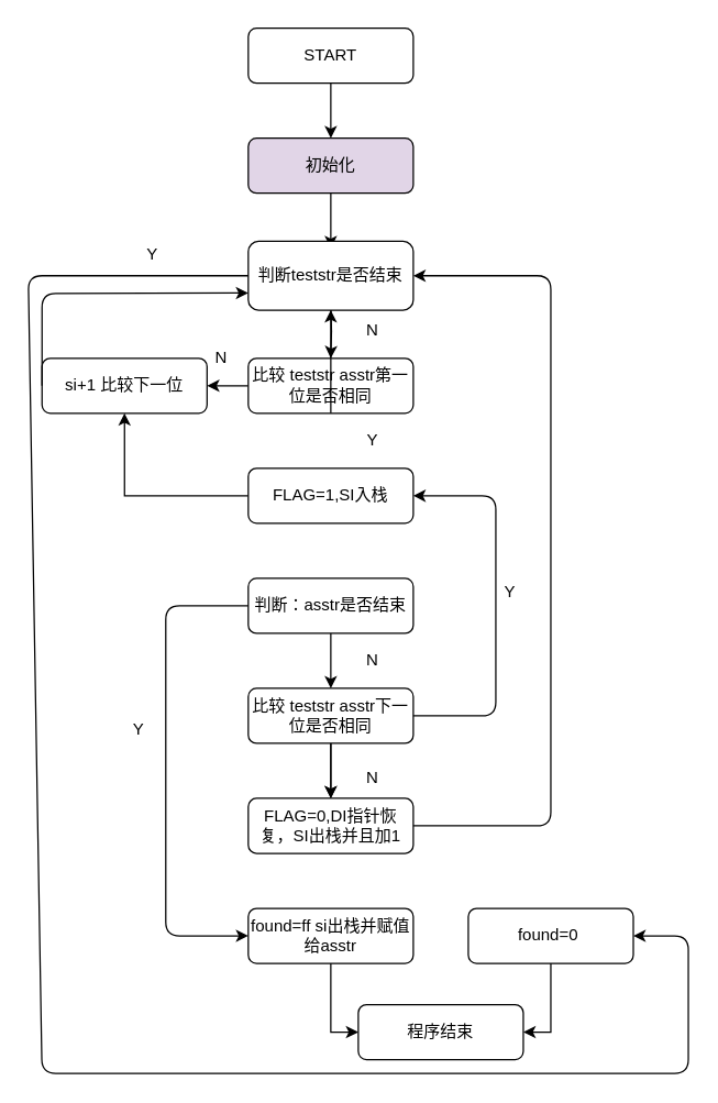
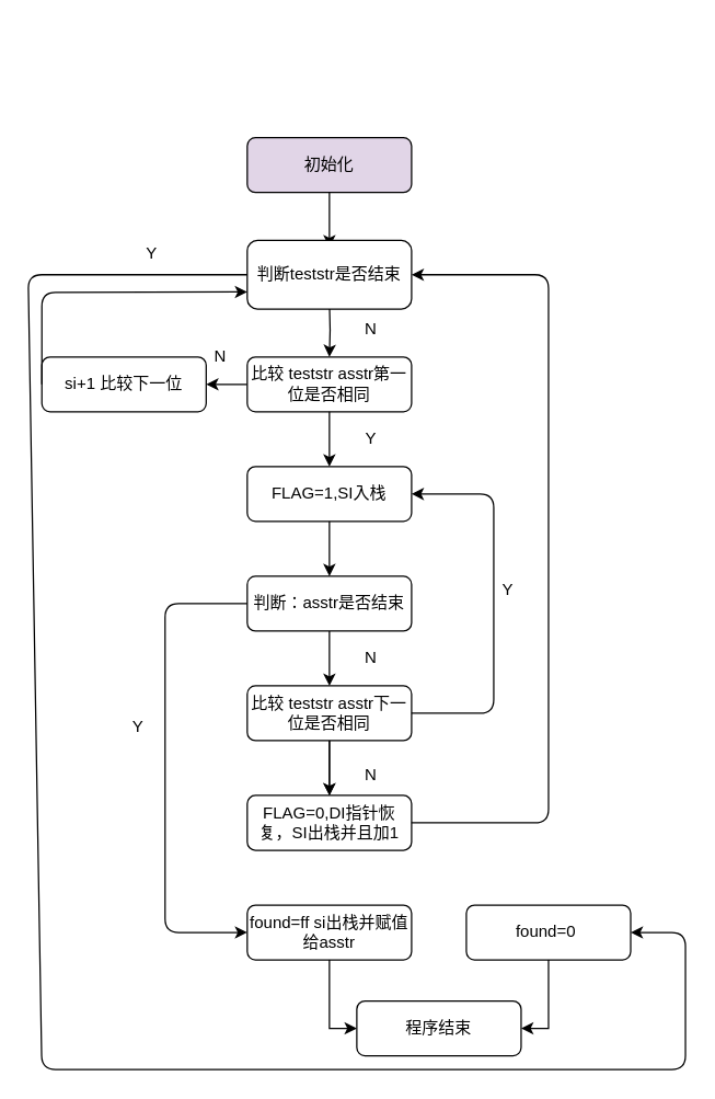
  <mxCell id="0" />
  <mxCell id="1" parent="0" />
- <mxCell id="2" value="" style="edgeStyle=orthogonalEdgeStyle;rounded=0;orthogonalLoop=1;jettySize=auto;html=1;" edge="1" parent="1" source="3" target="5"><mxGeometry relative="1" as="geometry" /></mxCell>
- <mxCell id="3" value="START" style="rounded=1;whiteSpace=wrap;html=1;" vertex="1" parent="1"><mxGeometry x="180" y="20" width="120" height="40" as="geometry" /></mxCell>
  <mxCell id="4" value="" style="edgeStyle=orthogonalEdgeStyle;rounded=0;orthogonalLoop=1;jettySize=auto;html=1;" edge="1" parent="1" source="5"><mxGeometry relative="1" as="geometry"><mxPoint x="240" y="180" as="targetPoint" /></mxGeometry></mxCell>
  <mxCell id="5" value="初始化" style="rounded=1;whiteSpace=wrap;html=1;fillColor=#e1d5e7;" vertex="1" parent="1"><mxGeometry x="180" y="100" width="120" height="40" as="geometry" /></mxCell>
  <mxCell id="6" value="" style="edgeStyle=orthogonalEdgeStyle;rounded=0;orthogonalLoop=1;jettySize=auto;html=1;" edge="1" parent="1"><mxGeometry relative="1" as="geometry"><mxPoint x="240" y="220" as="sourcePoint" /><mxPoint x="240" y="260" as="targetPoint" /></mxGeometry></mxCell>
  <mxCell id="7" value="Y" style="text;html=1;align=center;verticalAlign=middle;resizable=0;points=[];autosize=1;strokeColor=none;" vertex="1" parent="1"><mxGeometry x="260" y="310" width="20" height="20" as="geometry" /></mxCell>
  <mxCell id="8" value="判断teststr是否结束" style="whiteSpace=wrap;html=1;rounded=1;" vertex="1" parent="1"><mxGeometry x="180" y="175" width="120" height="50" as="geometry" /></mxCell>
  <mxCell id="9" value="N" style="text;html=1;align=center;verticalAlign=middle;resizable=0;points=[];autosize=1;strokeColor=none;" vertex="1" parent="1"><mxGeometry x="260" y="230" width="20" height="20" as="geometry" /></mxCell>
  <mxCell id="10" value="" style="edgeStyle=orthogonalEdgeStyle;rounded=0;orthogonalLoop=1;jettySize=auto;html=1;" edge="1" parent="1" source="11" target="34"><mxGeometry relative="1" as="geometry" /></mxCell>
  <mxCell id="11" value="比较 teststr asstr第一位是否相同" style="whiteSpace=wrap;html=1;rounded=1;" vertex="1" parent="1"><mxGeometry x="180" y="260" width="120" height="40" as="geometry" /></mxCell>
- <mxCell id="12" value="" style="edgeStyle=orthogonalEdgeStyle;rounded=0;orthogonalLoop=1;jettySize=auto;html=1;" edge="1" parent="1" source="13" target="34"><mxGeometry relative="1" as="geometry" /></mxCell>
+ <mxCell id="12" value="" style="edgeStyle=orthogonalEdgeStyle;rounded=0;orthogonalLoop=1;jettySize=auto;html=1;" edge="1" parent="1" source="13" target="15"><mxGeometry relative="1" as="geometry" /></mxCell>
  <mxCell id="13" value="FLAG=1,SI入栈" style="whiteSpace=wrap;html=1;rounded=1;" vertex="1" parent="1"><mxGeometry x="180" y="340" width="120" height="40" as="geometry" /></mxCell>
  <mxCell id="14" value="" style="edgeStyle=orthogonalEdgeStyle;rounded=0;orthogonalLoop=1;jettySize=auto;html=1;" edge="1" parent="1" source="15" target="18"><mxGeometry relative="1" as="geometry" /></mxCell>
  <mxCell id="15" value="判断：asstr是否结束" style="whiteSpace=wrap;html=1;rounded=1;" vertex="1" parent="1"><mxGeometry x="180" y="420" width="120" height="40" as="geometry" /></mxCell>
  <mxCell id="16" value="" style="edgeStyle=orthogonalEdgeStyle;rounded=0;orthogonalLoop=1;jettySize=auto;html=1;" edge="1" parent="1" source="18" target="20"><mxGeometry relative="1" as="geometry" /></mxCell>
  <mxCell id="17" style="edgeStyle=orthogonalEdgeStyle;rounded=0;orthogonalLoop=1;jettySize=auto;html=1;" edge="1" parent="1" source="18" target="20"><mxGeometry relative="1" as="geometry" /></mxCell>
  <mxCell id="18" value="&lt;span&gt;比较 teststr asstr下一位是否相同&lt;/span&gt;" style="whiteSpace=wrap;html=1;rounded=1;" vertex="1" parent="1"><mxGeometry x="180" y="500" width="120" height="40" as="geometry" /></mxCell>
  <mxCell id="19" value="N" style="text;html=1;align=center;verticalAlign=middle;resizable=0;points=[];autosize=1;strokeColor=none;" vertex="1" parent="1"><mxGeometry x="260" y="470" width="20" height="20" as="geometry" /></mxCell>
  <mxCell id="20" value="FLAG=0,DI指针恢复，SI出栈并且加1" style="whiteSpace=wrap;html=1;rounded=1;" vertex="1" parent="1"><mxGeometry x="180" y="580" width="120" height="40" as="geometry" /></mxCell>
  <mxCell id="21" value="N" style="text;html=1;align=center;verticalAlign=middle;resizable=0;points=[];autosize=1;strokeColor=none;" vertex="1" parent="1"><mxGeometry x="260" y="555" width="20" height="20" as="geometry" /></mxCell>
  <mxCell id="22" value="" style="endArrow=classic;html=1;exitX=1;exitY=0.5;exitDx=0;exitDy=0;entryX=1;entryY=0.5;entryDx=0;entryDy=0;" edge="1" parent="1" source="18" target="13"><mxGeometry width="50" height="50" relative="1" as="geometry"><mxPoint x="290" y="400" as="sourcePoint" /><mxPoint x="360" y="350" as="targetPoint" /><Array as="points"><mxPoint x="360" y="520" /><mxPoint x="360" y="360" /></Array></mxGeometry></mxCell>
  <mxCell id="23" value="Y" style="text;html=1;align=center;verticalAlign=middle;resizable=0;points=[];autosize=1;strokeColor=none;" vertex="1" parent="1"><mxGeometry x="360" y="420" width="20" height="20" as="geometry" /></mxCell>
- <mxCell id="24" value="" style="endArrow=classic;html=1;exitX=0.5;exitY=1;exitDx=0;exitDy=0;" edge="1" parent="1" source="11" target="8"><mxGeometry width="50" height="50" relative="1" as="geometry"><mxPoint x="290" y="440" as="sourcePoint" /><mxPoint x="340" y="390" as="targetPoint" /></mxGeometry></mxCell>
+ <mxCell id="24" value="" style="endArrow=classic;html=1;exitX=0.5;exitY=1;exitDx=0;exitDy=0;entryX=0.5;entryY=0;entryDx=0;entryDy=0;" edge="1" parent="1" source="11" target="13"><mxGeometry width="50" height="50" relative="1" as="geometry"><mxPoint x="290" y="440" as="sourcePoint" /><mxPoint x="340" y="390" as="targetPoint" /></mxGeometry></mxCell>
  <mxCell id="25" value="" style="edgeStyle=orthogonalEdgeStyle;rounded=0;orthogonalLoop=1;jettySize=auto;html=1;" edge="1" parent="1" source="26" target="37"><mxGeometry relative="1" as="geometry"><Array as="points"><mxPoint x="240" y="750" /></Array></mxGeometry></mxCell>
  <mxCell id="26" value="found=ff si出栈并赋值给asstr" style="rounded=1;whiteSpace=wrap;html=1;" vertex="1" parent="1"><mxGeometry x="180" y="660" width="120" height="40" as="geometry" /></mxCell>
  <mxCell id="27" value="" style="endArrow=classic;html=1;exitX=0;exitY=0.5;exitDx=0;exitDy=0;entryX=0;entryY=0.5;entryDx=0;entryDy=0;" edge="1" parent="1" source="15" target="26"><mxGeometry width="50" height="50" relative="1" as="geometry"><mxPoint x="290" y="540" as="sourcePoint" /><mxPoint x="340" y="490" as="targetPoint" /><Array as="points"><mxPoint x="120" y="440" /><mxPoint x="120" y="680" /></Array></mxGeometry></mxCell>
  <mxCell id="28" value="Y" style="text;html=1;align=center;verticalAlign=middle;resizable=0;points=[];autosize=1;strokeColor=none;" vertex="1" parent="1"><mxGeometry x="90" y="520" width="20" height="20" as="geometry" /></mxCell>
  <mxCell id="29" value="" style="endArrow=classic;html=1;exitX=1;exitY=0.5;exitDx=0;exitDy=0;entryX=1;entryY=0.5;entryDx=0;entryDy=0;" edge="1" parent="1" source="20" target="8"><mxGeometry width="50" height="50" relative="1" as="geometry"><mxPoint x="350" y="480" as="sourcePoint" /><mxPoint x="400" y="270" as="targetPoint" /><Array as="points"><mxPoint x="400" y="600" /><mxPoint x="400" y="200" /></Array></mxGeometry></mxCell>
  <mxCell id="30" value="" style="edgeStyle=orthogonalEdgeStyle;rounded=0;orthogonalLoop=1;jettySize=auto;html=1;entryX=1;entryY=0.5;entryDx=0;entryDy=0;" edge="1" parent="1" source="31" target="37"><mxGeometry relative="1" as="geometry" /></mxCell>
  <mxCell id="31" value="found=0&amp;nbsp;" style="rounded=1;whiteSpace=wrap;html=1;" vertex="1" parent="1"><mxGeometry x="340" y="660" width="120" height="40" as="geometry" /></mxCell>
  <mxCell id="32" value="" style="endArrow=classic;html=1;exitX=0;exitY=0.5;exitDx=0;exitDy=0;entryX=1;entryY=0.5;entryDx=0;entryDy=0;" edge="1" parent="1" source="8" target="31"><mxGeometry width="50" height="50" relative="1" as="geometry"><mxPoint x="370" y="390" as="sourcePoint" /><mxPoint x="420" y="340" as="targetPoint" /><Array as="points"><mxPoint x="20" y="200" /><mxPoint x="30" y="780" /><mxPoint x="400" y="780" /><mxPoint x="500" y="780" /><mxPoint x="500" y="680" /></Array></mxGeometry></mxCell>
  <mxCell id="33" value="Y" style="text;html=1;align=center;verticalAlign=middle;resizable=0;points=[];autosize=1;strokeColor=none;" vertex="1" parent="1"><mxGeometry x="100" y="175" width="20" height="20" as="geometry" /></mxCell>
  <mxCell id="34" value="si+1 比较下一位" style="rounded=1;whiteSpace=wrap;html=1;" vertex="1" parent="1"><mxGeometry x="30" y="260" width="120" height="40" as="geometry" /></mxCell>
  <mxCell id="35" value="N" style="text;html=1;align=center;verticalAlign=middle;resizable=0;points=[];autosize=1;strokeColor=none;" vertex="1" parent="1"><mxGeometry x="150" y="250" width="20" height="20" as="geometry" /></mxCell>
  <mxCell id="36" value="" style="endArrow=classic;html=1;exitX=0;exitY=0.5;exitDx=0;exitDy=0;entryX=0;entryY=0.75;entryDx=0;entryDy=0;" edge="1" parent="1" source="34" target="8"><mxGeometry width="50" height="50" relative="1" as="geometry"><mxPoint x="350" y="260" as="sourcePoint" /><mxPoint x="400" y="210" as="targetPoint" /><Array as="points"><mxPoint x="30" y="213" /></Array></mxGeometry></mxCell>
  <mxCell id="37" value="程序结束" style="rounded=1;whiteSpace=wrap;html=1;" vertex="1" parent="1"><mxGeometry x="260" y="730" width="120" height="40" as="geometry" /></mxCell>
